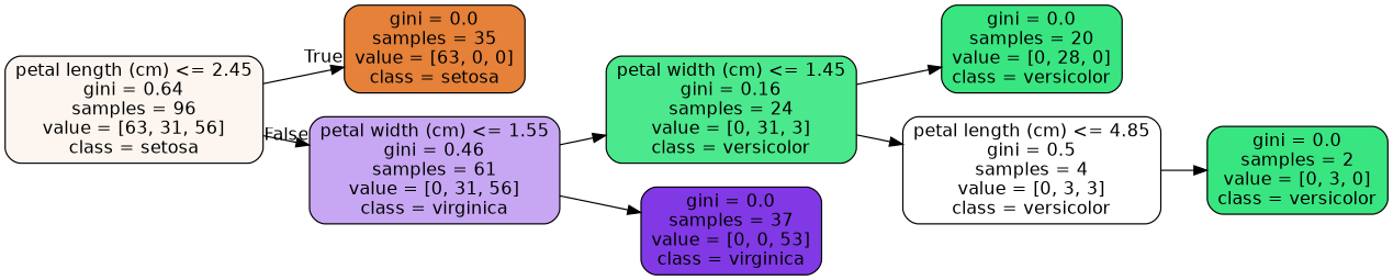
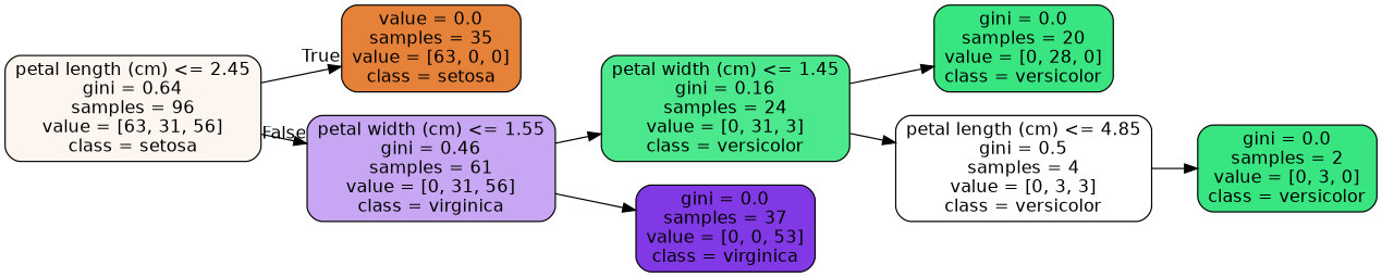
  digraph {
    fontname="DejaVu Sans"
    rankdir=LR
    node [color=black fillcolor="#39e581" fontname="DejaVu Sans" shape=box style="filled, rounded"]
    edge [fontname="DejaVu Sans"]
    n1 [fillcolor="#fdf6f0" label="petal length (cm) <= 2.45\ngini = 0.64\nsamples = 96\nvalue = [63, 31, 56]\nclass = setosa"]
-   n2 [fillcolor="#e58139" label="gini = 0.0\nsamples = 35\nvalue = [63, 0, 0]\nclass = setosa"]
+   n2 [fillcolor="#e58139" label="value = 0.0\nsamples = 35\nvalue = [63, 0, 0]\nclass = setosa"]
    n3 [fillcolor="#c7a7f3" label="petal width (cm) <= 1.55\ngini = 0.46\nsamples = 61\nvalue = [0, 31, 56]\nclass = virginica"]
    n4 [fillcolor="#4ce88d" label="petal width (cm) <= 1.45\ngini = 0.16\nsamples = 24\nvalue = [0, 31, 3]\nclass = versicolor"]
    n5 [fillcolor="#8139e5" label="gini = 0.0\nsamples = 37\nvalue = [0, 0, 53]\nclass = virginica"]
    n6 [label="gini = 0.0\nsamples = 20\nvalue = [0, 28, 0]\nclass = versicolor"]
    n7 [fillcolor="#ffffff" label="petal length (cm) <= 4.85\ngini = 0.5\nsamples = 4\nvalue = [0, 3, 3]\nclass = versicolor"]
    n8 [label="gini = 0.0\nsamples = 2\nvalue = [0, 3, 0]\nclass = versicolor"]
    n1 -> n2 [headlabel=True labelangle=45 labeldistance=2.5]
    n1 -> n3 [headlabel=False labelangle=-45 labeldistance=2.5]
    n3 -> n4
    n3 -> n5
    n4 -> n6
    n4 -> n7
    n7 -> n8
  }
